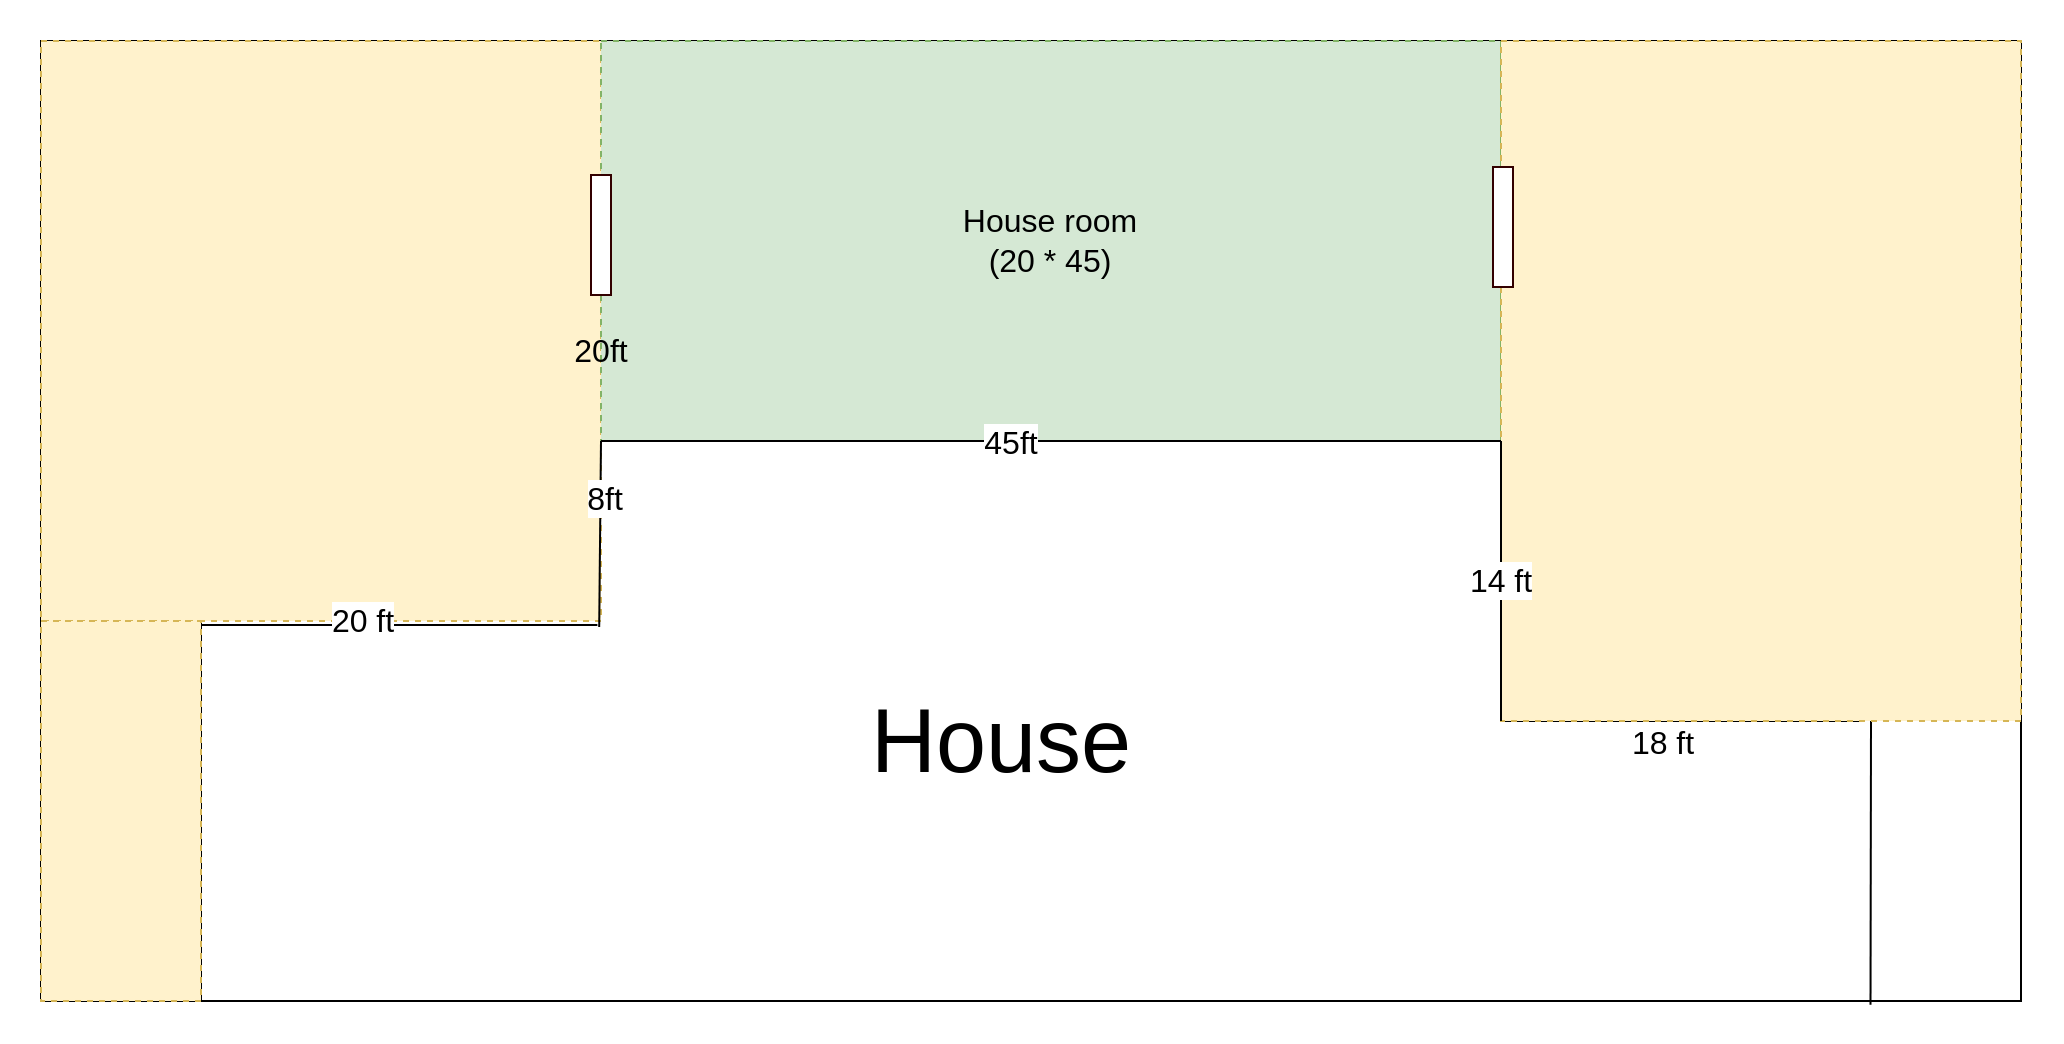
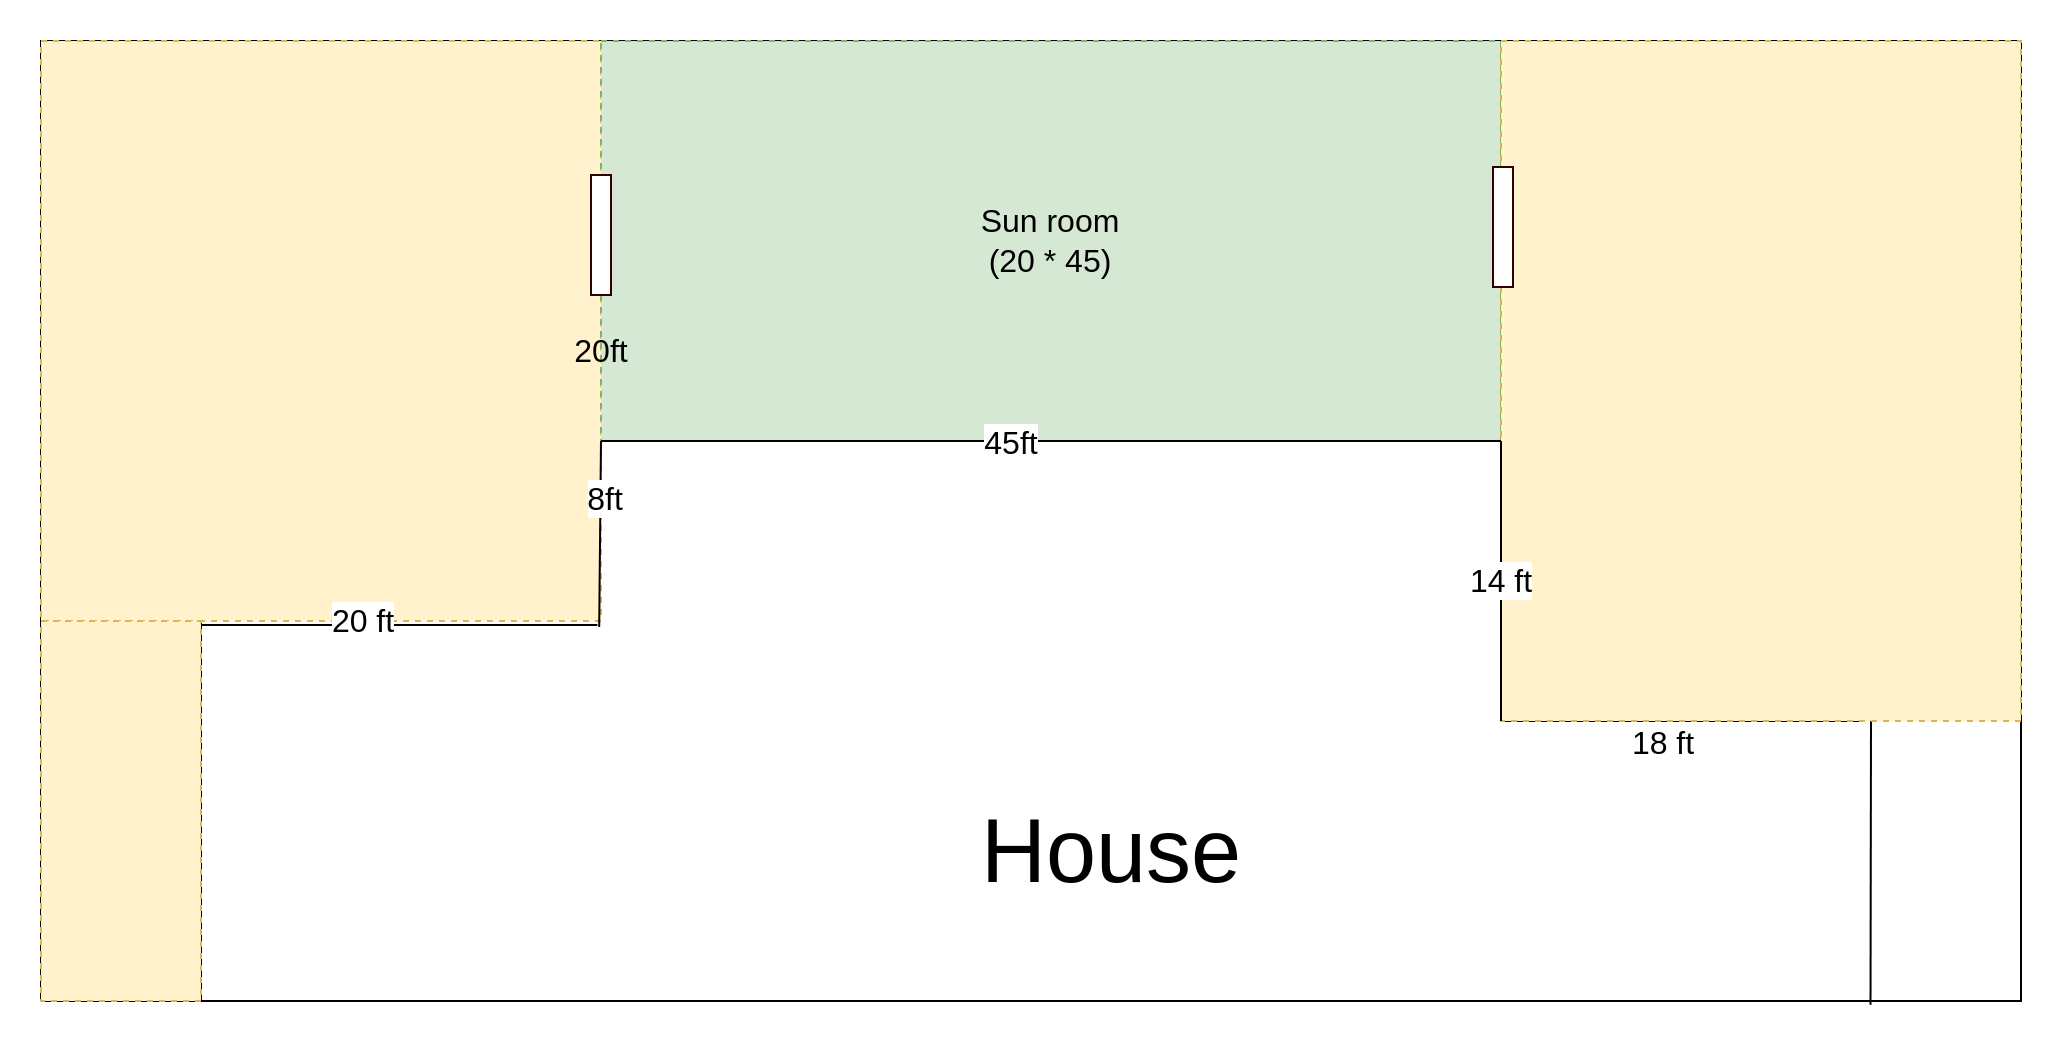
  <mxCell id="0" />
  <mxCell id="1" parent="0" />
  <mxCell id="2" value="" style="rounded=0;whiteSpace=wrap;html=1;" vertex="1" parent="1"><mxGeometry x="20" y="20" width="990" height="480" as="geometry" /></mxCell>
  <mxCell id="3" value="" style="rounded=0;whiteSpace=wrap;html=1;dashed=1;fontSize=16;strokeColor=#d6b656;fillColor=#fff2cc;" vertex="1" parent="1"><mxGeometry x="20" y="20" width="280" height="290" as="geometry" /></mxCell>
- <mxCell id="4" value="House room&lt;br&gt;(20 * 45)" style="rounded=0;whiteSpace=wrap;html=1;fontSize=16;fillColor=#d5e8d4;strokeColor=#82b366;dashed=1;" vertex="1" parent="1"><mxGeometry x="300" y="20" width="450" height="200" as="geometry" /></mxCell>
+ <mxCell id="4" value="Sun room&lt;br&gt;(20 * 45)" style="rounded=0;whiteSpace=wrap;html=1;fontSize=16;fillColor=#d5e8d4;strokeColor=#82b366;dashed=1;" vertex="1" parent="1"><mxGeometry x="300" y="20" width="450" height="200" as="geometry" /></mxCell>
  <mxCell id="5" value="" style="endArrow=none;html=1;rounded=0;entryX=-0.004;entryY=0.657;entryDx=0;entryDy=0;entryPerimeter=0;" edge="1" parent="1"><mxGeometry width="50" height="50" relative="1" as="geometry"><mxPoint x="100" y="312" as="sourcePoint" /><mxPoint x="298.2" y="311.98" as="targetPoint" /></mxGeometry></mxCell>
  <mxCell id="6" value="20 ft" style="edgeLabel;html=1;align=center;verticalAlign=middle;resizable=0;points=[];fontSize=16;" vertex="1" connectable="0" parent="5"><mxGeometry x="-0.183" y="2" relative="1" as="geometry"><mxPoint as="offset" /></mxGeometry></mxCell>
  <mxCell id="7" value="" style="endArrow=none;html=1;rounded=0;" edge="1" parent="1"><mxGeometry width="50" height="50" relative="1" as="geometry"><mxPoint x="750" y="360" as="sourcePoint" /><mxPoint x="930" y="360" as="targetPoint" /></mxGeometry></mxCell>
  <mxCell id="8" value="18 ft" style="edgeLabel;html=1;align=center;verticalAlign=middle;resizable=0;points=[];fontSize=16;" vertex="1" connectable="0" parent="7"><mxGeometry x="-0.233" y="-5" relative="1" as="geometry"><mxPoint x="11" y="5" as="offset" /></mxGeometry></mxCell>
  <mxCell id="9" value="" style="endArrow=none;html=1;rounded=0;" edge="1" parent="1"><mxGeometry width="50" height="50" relative="1" as="geometry"><mxPoint x="300" y="220" as="sourcePoint" /><mxPoint x="750" y="220" as="targetPoint" /></mxGeometry></mxCell>
  <mxCell id="10" value="45ft" style="edgeLabel;html=1;align=center;verticalAlign=middle;resizable=0;points=[];fontSize=16;" vertex="1" connectable="0" parent="9"><mxGeometry x="-0.093" relative="1" as="geometry"><mxPoint as="offset" /></mxGeometry></mxCell>
- <mxCell id="11" value="House" style="text;html=1;resizable=0;autosize=1;align=center;verticalAlign=middle;points=[];fillColor=none;strokeColor=none;rounded=0;dashed=1;fontSize=45;" vertex="1" parent="1"><mxGeometry x="425" y="340" width="150" height="60" as="geometry" /></mxCell>
+ <mxCell id="11" value="House" style="text;html=1;resizable=0;autosize=1;align=center;verticalAlign=middle;points=[];fillColor=none;strokeColor=none;rounded=0;dashed=1;fontSize=45;" vertex="1" parent="1"><mxGeometry x="480" y="395" width="150" height="60" as="geometry" /></mxCell>
  <mxCell id="12" value="" style="endArrow=none;html=1;rounded=0;fontSize=45;" edge="1" parent="1"><mxGeometry width="50" height="50" relative="1" as="geometry"><mxPoint x="100" y="500" as="sourcePoint" /><mxPoint x="100" y="310" as="targetPoint" /></mxGeometry></mxCell>
  <mxCell id="13" value="" style="endArrow=none;html=1;rounded=0;fontSize=45;exitX=0.924;exitY=1.004;exitDx=0;exitDy=0;exitPerimeter=0;" edge="1" parent="1" source="2"><mxGeometry width="50" height="50" relative="1" as="geometry"><mxPoint x="370" y="430" as="sourcePoint" /><mxPoint x="935" y="360" as="targetPoint" /></mxGeometry></mxCell>
  <mxCell id="14" value="" style="endArrow=none;html=1;rounded=0;exitX=-0.002;exitY=0.664;exitDx=0;exitDy=0;exitPerimeter=0;entryX=0;entryY=0;entryDx=0;entryDy=0;" edge="1" parent="1"><mxGeometry width="50" height="50" relative="1" as="geometry"><mxPoint x="299.1" y="312.96" as="sourcePoint" /><mxPoint x="300" y="220" as="targetPoint" /></mxGeometry></mxCell>
  <mxCell id="15" value="8ft" style="edgeLabel;html=1;align=center;verticalAlign=middle;resizable=0;points=[];fontSize=16;" vertex="1" connectable="0" parent="14"><mxGeometry x="0.377" y="-2" relative="1" as="geometry"><mxPoint as="offset" /></mxGeometry></mxCell>
  <mxCell id="16" value="" style="rounded=0;whiteSpace=wrap;html=1;dashed=1;fontSize=16;strokeColor=#d6b656;fillColor=#fff2cc;" vertex="1" parent="1"><mxGeometry x="20" y="310" width="80" height="190" as="geometry" /></mxCell>
  <mxCell id="17" value="" style="rounded=0;whiteSpace=wrap;html=1;dashed=1;fontSize=16;strokeColor=#d6b656;fillColor=#fff2cc;" vertex="1" parent="1"><mxGeometry x="750" y="20" width="260" height="340" as="geometry" /></mxCell>
  <mxCell id="18" value="&lt;font style=&quot;font-size: 16px&quot;&gt;14 ft&lt;/font&gt;" style="endArrow=none;html=1;rounded=0;exitX=1;exitY=1;exitDx=0;exitDy=0;entryX=1;entryY=0;entryDx=0;entryDy=0;" edge="1" parent="1"><mxGeometry width="50" height="50" relative="1" as="geometry"><mxPoint x="750" y="360" as="sourcePoint" /><mxPoint x="750" y="220" as="targetPoint" /></mxGeometry></mxCell>
  <mxCell id="19" value="" style="rounded=0;whiteSpace=wrap;html=1;fontSize=45;strokeColor=#330000;fillColor=#FFFFFF;" vertex="1" parent="1"><mxGeometry x="295" y="87" width="10" height="60" as="geometry" /></mxCell>
  <mxCell id="20" value="&lt;span style=&quot;font-size: 16px&quot;&gt;20ft&lt;/span&gt;" style="text;html=1;resizable=0;autosize=1;align=center;verticalAlign=middle;points=[];fillColor=none;strokeColor=none;rounded=0;fontSize=45;" vertex="1" parent="1"><mxGeometry x="280" y="130" width="40" height="70" as="geometry" /></mxCell>
  <mxCell id="21" value="" style="rounded=0;whiteSpace=wrap;html=1;fontSize=45;strokeColor=#330000;fillColor=#FFFFFF;" vertex="1" parent="1"><mxGeometry x="746" y="83" width="10" height="60" as="geometry" /></mxCell>
